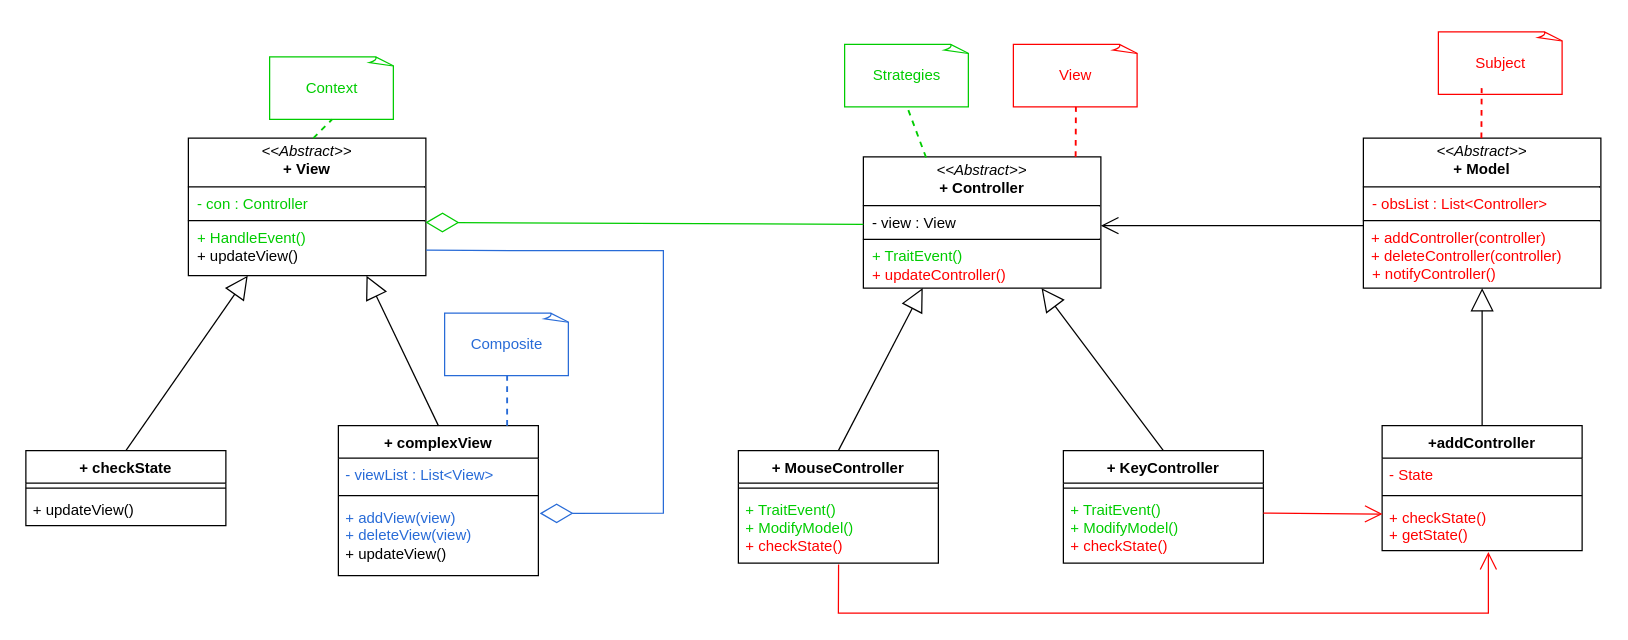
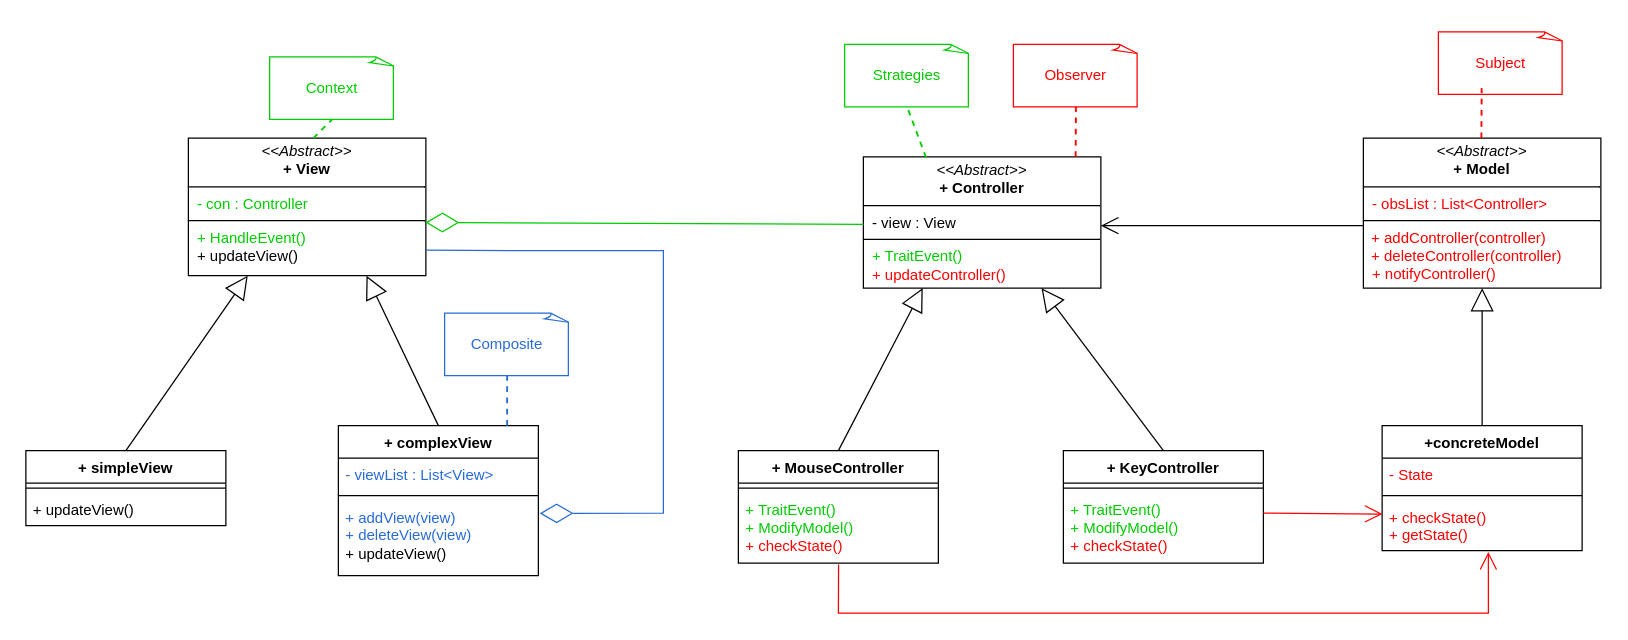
  <mxCell id="0" />
  <mxCell id="1" parent="0" />
  <mxCell id="2" value="&lt;p style=&quot;margin:0px;margin-top:4px;text-align:center;&quot;&gt;&lt;i&gt;&amp;lt;&amp;lt;Abstract&amp;gt;&amp;gt;&lt;/i&gt;&lt;br&gt;&lt;b&gt;+ Controller&lt;/b&gt;&lt;/p&gt;&lt;hr size=&quot;1&quot; style=&quot;border-style:solid;&quot;&gt;&lt;p style=&quot;margin:0px;margin-left:4px;&quot;&gt;&amp;nbsp;- view : View&lt;/p&gt;&lt;hr size=&quot;1&quot; style=&quot;border-style:solid;&quot;&gt;&lt;p style=&quot;margin:0px;margin-left:4px;&quot;&gt;&lt;font style=&quot;color: rgb(0, 204, 0);&quot;&gt;&amp;nbsp;+ TraitEvent()&lt;/font&gt;&lt;/p&gt;&lt;p style=&quot;margin:0px;margin-left:4px;&quot;&gt;&lt;font style=&quot;color: rgb(255, 0, 0);&quot;&gt;&amp;nbsp;+ updateController()&lt;/font&gt;&lt;/p&gt;" style="verticalAlign=top;align=left;overflow=fill;html=1;whiteSpace=wrap;fillColor=none;" parent="1" vertex="1"><mxGeometry x="690" y="125" width="190" height="105" as="geometry" /></mxCell>
  <mxCell id="3" value="+ MouseController" style="swimlane;fontStyle=1;align=center;verticalAlign=top;childLayout=stackLayout;horizontal=1;startSize=26;horizontalStack=0;resizeParent=1;resizeParentMax=0;resizeLast=0;collapsible=1;marginBottom=0;whiteSpace=wrap;html=1;fillColor=none;" parent="1" vertex="1"><mxGeometry x="590" y="360" width="160" height="90" as="geometry" /></mxCell>
  <mxCell id="4" value="" style="line;strokeWidth=1;fillColor=none;align=left;verticalAlign=middle;spacingTop=-1;spacingLeft=3;spacingRight=3;rotatable=0;labelPosition=right;points=[];portConstraint=eastwest;strokeColor=inherit;" parent="3" vertex="1"><mxGeometry y="26" width="160" height="8" as="geometry" /></mxCell>
  <mxCell id="5" value="&lt;font style=&quot;color: rgb(0, 204, 0);&quot;&gt;+ TraitEvent()&lt;/font&gt;&lt;div&gt;&lt;font style=&quot;color: rgb(0, 204, 0);&quot;&gt;+ ModifyModel()&lt;/font&gt;&lt;/div&gt;&lt;div&gt;&lt;font style=&quot;color: rgb(0, 204, 0);&quot;&gt;&lt;span style=&quot;color: rgb(255, 0, 0);&quot;&gt;+ checkState()&lt;/span&gt;&lt;/font&gt;&lt;/div&gt;" style="text;strokeColor=none;fillColor=none;align=left;verticalAlign=top;spacingLeft=4;spacingRight=4;overflow=hidden;rotatable=0;points=[[0,0.5],[1,0.5]];portConstraint=eastwest;whiteSpace=wrap;html=1;" parent="3" vertex="1"><mxGeometry y="34" width="160" height="56" as="geometry" /></mxCell>
  <mxCell id="6" value="+ KeyController" style="swimlane;fontStyle=1;align=center;verticalAlign=top;childLayout=stackLayout;horizontal=1;startSize=26;horizontalStack=0;resizeParent=1;resizeParentMax=0;resizeLast=0;collapsible=1;marginBottom=0;whiteSpace=wrap;html=1;fillColor=none;" parent="1" vertex="1"><mxGeometry x="850" y="360" width="160" height="90" as="geometry" /></mxCell>
  <mxCell id="7" value="" style="line;strokeWidth=1;fillColor=none;align=left;verticalAlign=middle;spacingTop=-1;spacingLeft=3;spacingRight=3;rotatable=0;labelPosition=right;points=[];portConstraint=eastwest;strokeColor=inherit;" parent="6" vertex="1"><mxGeometry y="26" width="160" height="8" as="geometry" /></mxCell>
  <mxCell id="8" value="&lt;font style=&quot;color: rgb(0, 204, 0);&quot;&gt;+ TraitEvent()&lt;/font&gt;&lt;div&gt;&lt;font style=&quot;color: rgb(0, 204, 0);&quot;&gt;+ ModifyModel()&lt;/font&gt;&lt;/div&gt;&lt;div&gt;&lt;font style=&quot;color: rgb(255, 0, 0);&quot;&gt;+ checkState()&lt;/font&gt;&lt;/div&gt;" style="text;strokeColor=none;fillColor=none;align=left;verticalAlign=top;spacingLeft=4;spacingRight=4;overflow=hidden;rotatable=0;points=[[0,0.5],[1,0.5]];portConstraint=eastwest;whiteSpace=wrap;html=1;" parent="6" vertex="1"><mxGeometry y="34" width="160" height="56" as="geometry" /></mxCell>
  <mxCell id="9" value="" style="endArrow=block;endFill=0;endSize=16;html=1;rounded=0;exitX=0.5;exitY=0;exitDx=0;exitDy=0;entryX=0.25;entryY=1;entryDx=0;entryDy=0;" parent="1" source="3" target="2" edge="1"><mxGeometry width="160" relative="1" as="geometry"><mxPoint x="480" y="270" as="sourcePoint" /><mxPoint x="640" y="270" as="targetPoint" /></mxGeometry></mxCell>
  <mxCell id="10" value="" style="endArrow=block;endFill=0;endSize=16;html=1;rounded=0;exitX=0.5;exitY=0;exitDx=0;exitDy=0;entryX=0.75;entryY=1;entryDx=0;entryDy=0;" parent="1" source="6" target="2" edge="1"><mxGeometry width="160" relative="1" as="geometry"><mxPoint x="743" y="300" as="sourcePoint" /><mxPoint x="680" y="210" as="targetPoint" /></mxGeometry></mxCell>
  <mxCell id="11" value="&lt;p style=&quot;margin:0px;margin-top:4px;text-align:center;&quot;&gt;&lt;font style=&quot;color: rgb(0, 0, 0);&quot;&gt;&lt;i style=&quot;&quot;&gt;&amp;lt;&amp;lt;Abstract&amp;gt;&amp;gt;&lt;/i&gt;&lt;br&gt;&lt;b style=&quot;&quot;&gt;+ View&lt;/b&gt;&lt;/font&gt;&lt;/p&gt;&lt;hr size=&quot;1&quot; style=&quot;border-style:solid;&quot;&gt;&lt;p style=&quot;margin:0px;margin-left:4px;&quot;&gt;&lt;font style=&quot;color: rgb(0, 204, 0);&quot;&gt;&amp;nbsp;&lt;font style=&quot;color: rgb(0, 204, 0);&quot;&gt;- con : Controller&lt;/font&gt;&lt;/font&gt;&lt;/p&gt;&lt;hr size=&quot;1&quot; style=&quot;border-style:solid;&quot;&gt;&lt;p style=&quot;margin:0px;margin-left:4px;&quot;&gt;&lt;font style=&quot;color: rgb(0, 204, 0);&quot;&gt;&amp;nbsp;+ HandleEvent()&lt;/font&gt;&lt;/p&gt;&lt;p style=&quot;margin:0px;margin-left:4px;&quot;&gt;&lt;font style=&quot;color: rgb(0, 0, 0);&quot;&gt;&amp;nbsp;+ updateView()&lt;/font&gt;&lt;/p&gt;" style="verticalAlign=top;align=left;overflow=fill;html=1;whiteSpace=wrap;fillColor=none;" parent="1" vertex="1"><mxGeometry x="150" y="110" width="190" height="110" as="geometry" /></mxCell>
- <mxCell id="12" value="+ checkState" style="swimlane;fontStyle=1;align=center;verticalAlign=top;childLayout=stackLayout;horizontal=1;startSize=26;horizontalStack=0;resizeParent=1;resizeParentMax=0;resizeLast=0;collapsible=1;marginBottom=0;whiteSpace=wrap;html=1;fillColor=none;" parent="1" vertex="1"><mxGeometry x="20" y="360" width="160" height="60" as="geometry" /></mxCell>
+ <mxCell id="12" value="+ simpleView" style="swimlane;fontStyle=1;align=center;verticalAlign=top;childLayout=stackLayout;horizontal=1;startSize=26;horizontalStack=0;resizeParent=1;resizeParentMax=0;resizeLast=0;collapsible=1;marginBottom=0;whiteSpace=wrap;html=1;fillColor=none;" parent="1" vertex="1"><mxGeometry x="20" y="360" width="160" height="60" as="geometry" /></mxCell>
  <mxCell id="13" value="" style="line;strokeWidth=1;fillColor=none;align=left;verticalAlign=middle;spacingTop=-1;spacingLeft=3;spacingRight=3;rotatable=0;labelPosition=right;points=[];portConstraint=eastwest;strokeColor=inherit;" parent="12" vertex="1"><mxGeometry y="26" width="160" height="8" as="geometry" /></mxCell>
  <mxCell id="14" value="&lt;font style=&quot;color: rgb(0, 0, 0);&quot;&gt;+ updateView()&lt;/font&gt;" style="text;strokeColor=none;fillColor=none;align=left;verticalAlign=top;spacingLeft=4;spacingRight=4;overflow=hidden;rotatable=0;points=[[0,0.5],[1,0.5]];portConstraint=eastwest;whiteSpace=wrap;html=1;" parent="12" vertex="1"><mxGeometry y="34" width="160" height="26" as="geometry" /></mxCell>
  <mxCell id="15" value="+ complexView" style="swimlane;fontStyle=1;align=center;verticalAlign=top;childLayout=stackLayout;horizontal=1;startSize=26;horizontalStack=0;resizeParent=1;resizeParentMax=0;resizeLast=0;collapsible=1;marginBottom=0;whiteSpace=wrap;html=1;fillColor=none;" parent="1" vertex="1"><mxGeometry x="270" y="340" width="160" height="120" as="geometry" /></mxCell>
  <mxCell id="16" value="&lt;font style=&quot;color: light-dark(rgb(40, 107, 215), rgb(237, 237, 237));&quot;&gt;- viewList : List&amp;lt;View&amp;gt;&lt;/font&gt;" style="text;strokeColor=none;fillColor=none;align=left;verticalAlign=top;spacingLeft=4;spacingRight=4;overflow=hidden;rotatable=0;points=[[0,0.5],[1,0.5]];portConstraint=eastwest;whiteSpace=wrap;html=1;" parent="15" vertex="1"><mxGeometry y="26" width="160" height="26" as="geometry" /></mxCell>
  <mxCell id="17" value="" style="line;strokeWidth=1;fillColor=none;align=left;verticalAlign=middle;spacingTop=-1;spacingLeft=3;spacingRight=3;rotatable=0;labelPosition=right;points=[];portConstraint=eastwest;strokeColor=inherit;" parent="15" vertex="1"><mxGeometry y="52" width="160" height="8" as="geometry" /></mxCell>
  <mxCell id="18" value="&lt;div&gt;&lt;font style=&quot;color: rgb(40, 107, 215);&quot;&gt;+ addView(view)&lt;/font&gt;&lt;/div&gt;&lt;div&gt;&lt;font style=&quot;color: rgb(40, 107, 215);&quot;&gt;+ deleteView(view)&lt;/font&gt;&lt;/div&gt;&lt;font style=&quot;color: rgb(0, 0, 0);&quot;&gt;+ updateView()&lt;/font&gt;" style="text;strokeColor=none;fillColor=none;align=left;verticalAlign=top;spacingLeft=4;spacingRight=4;overflow=hidden;rotatable=0;points=[[0,0.5],[1,0.5]];portConstraint=eastwest;whiteSpace=wrap;html=1;" parent="15" vertex="1"><mxGeometry y="60" width="160" height="60" as="geometry" /></mxCell>
  <mxCell id="19" value="" style="endArrow=block;endFill=0;endSize=16;html=1;rounded=0;exitX=0.5;exitY=0;exitDx=0;exitDy=0;entryX=0.25;entryY=1;entryDx=0;entryDy=0;" parent="1" source="12" target="11" edge="1"><mxGeometry width="160" relative="1" as="geometry"><mxPoint x="92" y="340" as="sourcePoint" /><mxPoint x="180" y="265" as="targetPoint" /></mxGeometry></mxCell>
  <mxCell id="20" value="" style="endArrow=block;endFill=0;endSize=16;html=1;rounded=0;exitX=0.5;exitY=0;exitDx=0;exitDy=0;entryX=0.75;entryY=1;entryDx=0;entryDy=0;" parent="1" source="15" target="11" edge="1"><mxGeometry width="160" relative="1" as="geometry"><mxPoint x="208" y="370" as="sourcePoint" /><mxPoint x="110" y="230" as="targetPoint" /></mxGeometry></mxCell>
  <mxCell id="21" value="" style="endArrow=diamondThin;endFill=0;endSize=24;html=1;rounded=0;entryX=0.999;entryY=0.613;entryDx=0;entryDy=0;entryPerimeter=0;strokeColor=#00CC00;" parent="1" target="11" edge="1"><mxGeometry width="160" relative="1" as="geometry"><mxPoint x="690" y="179" as="sourcePoint" /><mxPoint x="208" y="230" as="targetPoint" /></mxGeometry></mxCell>
  <mxCell id="22" value="" style="endArrow=diamondThin;endFill=0;endSize=24;html=1;rounded=0;entryX=1.007;entryY=0.17;entryDx=0;entryDy=0;entryPerimeter=0;exitX=1.001;exitY=0.815;exitDx=0;exitDy=0;exitPerimeter=0;fillColor=#b1ddf0;strokeColor=#286BD7;" parent="1" source="11" target="18" edge="1"><mxGeometry width="160" relative="1" as="geometry"><mxPoint x="530" y="200" as="sourcePoint" /><mxPoint x="440" y="400" as="targetPoint" /><Array as="points"><mxPoint x="430" y="200" /><mxPoint x="530" y="200" /><mxPoint x="530" y="410" /></Array></mxGeometry></mxCell>
- <mxCell id="23" value="&lt;font style=&quot;color: rgb(255, 0, 0);&quot;&gt;View&lt;/font&gt;" style="whiteSpace=wrap;html=1;shape=mxgraph.basic.document;fillColor=none;strokeColor=#FF0000;" parent="1" vertex="1"><mxGeometry x="810" y="35" width="100" height="50" as="geometry" /></mxCell>
+ <mxCell id="23" value="&lt;font style=&quot;color: rgb(255, 0, 0);&quot;&gt;Observer&lt;/font&gt;" style="whiteSpace=wrap;html=1;shape=mxgraph.basic.document;fillColor=none;strokeColor=#FF0000;" parent="1" vertex="1"><mxGeometry x="810" y="35" width="100" height="50" as="geometry" /></mxCell>
  <mxCell id="24" value="&lt;font color=&quot;#00cc00&quot;&gt;Context&lt;/font&gt;" style="whiteSpace=wrap;html=1;shape=mxgraph.basic.document;fillColor=none;strokeColor=#00CC00;" parent="1" vertex="1"><mxGeometry x="215" y="45" width="100" height="50" as="geometry" /></mxCell>
  <mxCell id="25" value="&lt;font color=&quot;#00cc00&quot;&gt;Strategies&lt;/font&gt;" style="whiteSpace=wrap;html=1;shape=mxgraph.basic.document;fillColor=none;strokeColor=#00CC00;" parent="1" vertex="1"><mxGeometry x="675" y="35" width="100" height="50" as="geometry" /></mxCell>
  <mxCell id="26" value="&lt;font color=&quot;#286bd7&quot;&gt;Composite&lt;/font&gt;" style="whiteSpace=wrap;html=1;shape=mxgraph.basic.document;fillColor=none;strokeColor=#286BD7;" parent="1" vertex="1"><mxGeometry x="355" y="250" width="100" height="50" as="geometry" /></mxCell>
  <mxCell id="27" value="" style="endArrow=none;html=1;strokeColor=#286BD7;bendable=1;rounded=0;endFill=0;endSize=4;startArrow=none;startFill=0;startSize=4;jumpStyle=none;jumpSize=0;targetPerimeterSpacing=15;dashed=1;strokeWidth=1.5;entryX=0.5;entryY=1;entryDx=0;entryDy=0;entryPerimeter=0;" parent="1" target="26" edge="1"><mxGeometry width="50" height="50" relative="1" as="geometry"><mxPoint x="405" y="340" as="sourcePoint" /><mxPoint x="370" y="280" as="targetPoint" /></mxGeometry></mxCell>
  <mxCell id="28" value="" style="endArrow=none;html=1;strokeColor=#00CC00;bendable=0;rounded=0;endFill=0;endSize=4;startArrow=none;startFill=0;startSize=4;jumpStyle=none;jumpSize=0;targetPerimeterSpacing=15;dashed=1;strokeWidth=1.5;entryX=0.5;entryY=1;entryDx=0;entryDy=0;entryPerimeter=0;exitX=0.264;exitY=0.005;exitDx=0;exitDy=0;exitPerimeter=0;" parent="1" source="2" target="25" edge="1"><mxGeometry width="50" height="50" relative="1" as="geometry"><mxPoint x="740" y="120" as="sourcePoint" /><mxPoint x="789.78" y="85" as="targetPoint" /></mxGeometry></mxCell>
  <mxCell id="29" value="" style="endArrow=none;html=1;strokeColor=#00CC00;bendable=0;rounded=0;endFill=0;endSize=4;startArrow=none;startFill=0;startSize=4;jumpStyle=none;jumpSize=0;targetPerimeterSpacing=15;dashed=1;strokeWidth=1.5;entryX=0.5;entryY=1;entryDx=0;entryDy=0;entryPerimeter=0;" parent="1" target="24" edge="1"><mxGeometry width="50" height="50" relative="1" as="geometry"><mxPoint x="250" y="110" as="sourcePoint" /><mxPoint x="180.22" y="70" as="targetPoint" /></mxGeometry></mxCell>
  <mxCell id="30" value="" style="endArrow=none;html=1;strokeColor=#FF0000;bendable=0;rounded=0;endFill=0;endSize=4;startArrow=none;startFill=0;startSize=4;jumpStyle=none;jumpSize=0;targetPerimeterSpacing=15;dashed=1;strokeWidth=1.5;entryX=0.5;entryY=1;entryDx=0;entryDy=0;entryPerimeter=0;" parent="1" edge="1"><mxGeometry width="50" height="50" relative="1" as="geometry"><mxPoint x="859.8" y="125" as="sourcePoint" /><mxPoint x="860.02" y="85" as="targetPoint" /></mxGeometry></mxCell>
  <mxCell id="31" value="" style="group" parent="1" vertex="1" connectable="0"><mxGeometry x="1090" y="20" width="190" height="420" as="geometry" /></mxCell>
  <mxCell id="32" value="&lt;p style=&quot;margin:0px;margin-top:4px;text-align:center;&quot;&gt;&lt;i&gt;&amp;lt;&amp;lt;Abstract&amp;gt;&amp;gt;&lt;/i&gt;&lt;br&gt;&lt;b&gt;+ Model&lt;/b&gt;&lt;/p&gt;&lt;hr size=&quot;1&quot; style=&quot;border-style:solid;&quot;&gt;&lt;p style=&quot;margin:0px;margin-left:4px;&quot;&gt;&lt;font style=&quot;color: rgb(255, 0, 0);&quot;&gt;&amp;nbsp;- obsList : List&amp;lt;Controller&amp;gt;&lt;/font&gt;&lt;/p&gt;&lt;hr size=&quot;1&quot; style=&quot;border-style:solid;&quot;&gt;&lt;div&gt;&amp;nbsp; &lt;font style=&quot;color: rgb(255, 0, 0);&quot;&gt;+ addController(controller)&lt;/font&gt;&lt;/div&gt;&lt;div&gt;&lt;font style=&quot;color: rgb(255, 0, 0);&quot;&gt;&amp;nbsp; + deleteController(controller)&lt;/font&gt;&lt;/div&gt;&lt;p style=&quot;margin:0px;margin-left:4px;&quot;&gt;&lt;font style=&quot;color: rgb(255, 0, 0);&quot;&gt;&amp;nbsp;+ notifyController()&lt;/font&gt;&lt;/p&gt;" style="verticalAlign=top;align=left;overflow=fill;html=1;whiteSpace=wrap;fillColor=none;" parent="31" vertex="1"><mxGeometry y="90" width="190" height="120" as="geometry" /></mxCell>
- <mxCell id="33" value="&lt;div style=&quot;text-align: start;&quot;&gt;&lt;span style=&quot;background-color: transparent; color: light-dark(rgb(0, 0, 0), rgb(255, 255, 255));&quot;&gt;+addController&lt;/span&gt;&lt;/div&gt;" style="swimlane;fontStyle=1;align=center;verticalAlign=top;childLayout=stackLayout;horizontal=1;startSize=26;horizontalStack=0;resizeParent=1;resizeParentMax=0;resizeLast=0;collapsible=1;marginBottom=0;whiteSpace=wrap;html=1;fillColor=none;" parent="31" vertex="1"><mxGeometry x="15" y="320" width="160" height="100" as="geometry" /></mxCell>
+ <mxCell id="33" value="&lt;div style=&quot;text-align: start;&quot;&gt;&lt;span style=&quot;background-color: transparent; color: light-dark(rgb(0, 0, 0), rgb(255, 255, 255));&quot;&gt;+concreteModel&lt;/span&gt;&lt;/div&gt;" style="swimlane;fontStyle=1;align=center;verticalAlign=top;childLayout=stackLayout;horizontal=1;startSize=26;horizontalStack=0;resizeParent=1;resizeParentMax=0;resizeLast=0;collapsible=1;marginBottom=0;whiteSpace=wrap;html=1;fillColor=none;" parent="31" vertex="1"><mxGeometry x="15" y="320" width="160" height="100" as="geometry" /></mxCell>
  <mxCell id="34" value="&lt;font style=&quot;color: rgb(255, 0, 0);&quot;&gt;- State&lt;/font&gt;" style="text;strokeColor=none;fillColor=none;align=left;verticalAlign=top;spacingLeft=4;spacingRight=4;overflow=hidden;rotatable=0;points=[[0,0.5],[1,0.5]];portConstraint=eastwest;whiteSpace=wrap;html=1;" parent="33" vertex="1"><mxGeometry y="26" width="160" height="26" as="geometry" /></mxCell>
  <mxCell id="35" value="" style="line;strokeWidth=1;fillColor=none;align=left;verticalAlign=middle;spacingTop=-1;spacingLeft=3;spacingRight=3;rotatable=0;labelPosition=right;points=[];portConstraint=eastwest;strokeColor=inherit;" parent="33" vertex="1"><mxGeometry y="52" width="160" height="8" as="geometry" /></mxCell>
  <mxCell id="36" value="&lt;font style=&quot;color: rgb(255, 0, 0);&quot;&gt;+ checkState()&lt;/font&gt;&lt;div&gt;&lt;font style=&quot;color: rgb(255, 0, 0);&quot;&gt;+ getState()&lt;/font&gt;&lt;/div&gt;" style="text;strokeColor=none;fillColor=none;align=left;verticalAlign=top;spacingLeft=4;spacingRight=4;overflow=hidden;rotatable=0;points=[[0,0.5],[1,0.5]];portConstraint=eastwest;whiteSpace=wrap;html=1;" parent="33" vertex="1"><mxGeometry y="60" width="160" height="40" as="geometry" /></mxCell>
  <mxCell id="37" value="" style="endArrow=block;endFill=0;endSize=16;html=1;rounded=0;exitX=0.5;exitY=0;exitDx=0;exitDy=0;entryX=0.5;entryY=1;entryDx=0;entryDy=0;" parent="31" source="33" target="32" edge="1"><mxGeometry width="160" relative="1" as="geometry"><mxPoint x="370" y="350" as="sourcePoint" /><mxPoint x="468" y="210" as="targetPoint" /></mxGeometry></mxCell>
  <mxCell id="38" value="&lt;font color=&quot;#ff0000&quot;&gt;Subject&lt;/font&gt;" style="whiteSpace=wrap;html=1;shape=mxgraph.basic.document;fillColor=none;strokeColor=#FF0000;" parent="31" vertex="1"><mxGeometry x="60" y="5" width="100" height="50" as="geometry" /></mxCell>
  <mxCell id="39" value="" style="endArrow=none;html=1;strokeColor=#FF0000;bendable=0;rounded=0;endFill=0;endSize=4;startArrow=none;startFill=0;startSize=4;jumpStyle=none;jumpSize=0;targetPerimeterSpacing=15;dashed=1;strokeWidth=1.5;entryX=0.5;entryY=1;entryDx=0;entryDy=0;entryPerimeter=0;" parent="31" edge="1"><mxGeometry width="50" height="50" relative="1" as="geometry"><mxPoint x="94.41" y="90" as="sourcePoint" /><mxPoint x="94.63" y="50" as="targetPoint" /></mxGeometry></mxCell>
  <mxCell id="40" value="" style="endArrow=open;endFill=1;endSize=12;html=1;rounded=0;" parent="1" edge="1"><mxGeometry width="160" relative="1" as="geometry"><mxPoint x="1090" y="180" as="sourcePoint" /><mxPoint x="880" y="180" as="targetPoint" /></mxGeometry></mxCell>
  <mxCell id="41" value="" style="endArrow=open;endFill=1;endSize=12;html=1;rounded=0;strokeColor=#FF0000;entryX=0.002;entryY=0.269;entryDx=0;entryDy=0;entryPerimeter=0;" parent="1" target="36" edge="1"><mxGeometry width="160" relative="1" as="geometry"><mxPoint x="1010" y="410" as="sourcePoint" /><mxPoint x="1100" y="410" as="targetPoint" /></mxGeometry></mxCell>
  <mxCell id="42" value="" style="endArrow=open;endFill=1;endSize=12;html=1;rounded=0;strokeColor=#FF0000;exitX=0.501;exitY=1.019;exitDx=0;exitDy=0;exitPerimeter=0;" parent="1" source="5" edge="1"><mxGeometry width="160" relative="1" as="geometry"><mxPoint x="670" y="449" as="sourcePoint" /><mxPoint x="1190" y="441" as="targetPoint" /><Array as="points"><mxPoint x="670" y="490" /><mxPoint x="1190" y="490" /></Array></mxGeometry></mxCell>
